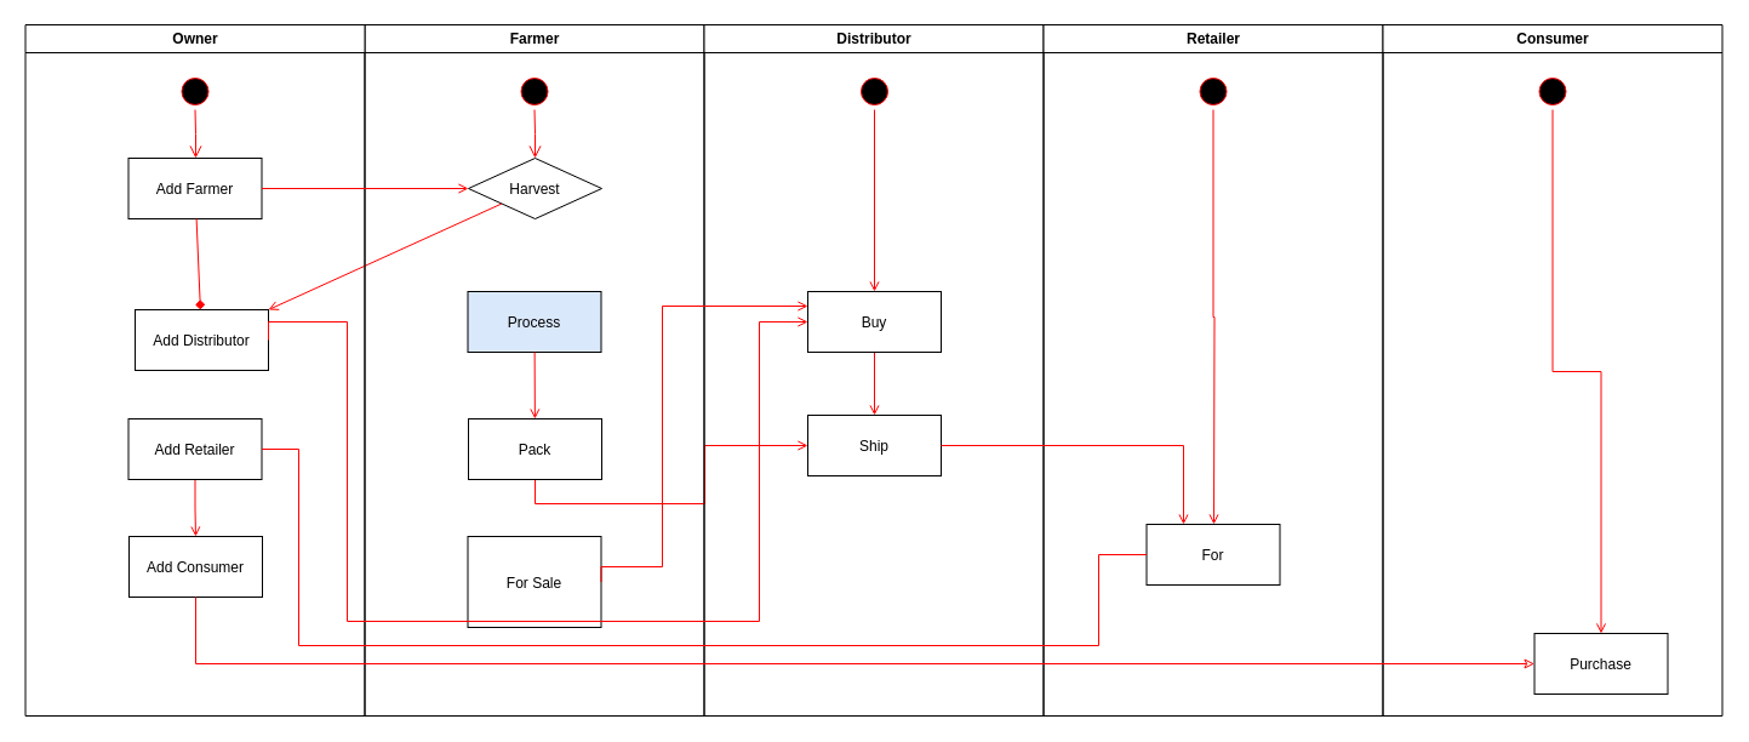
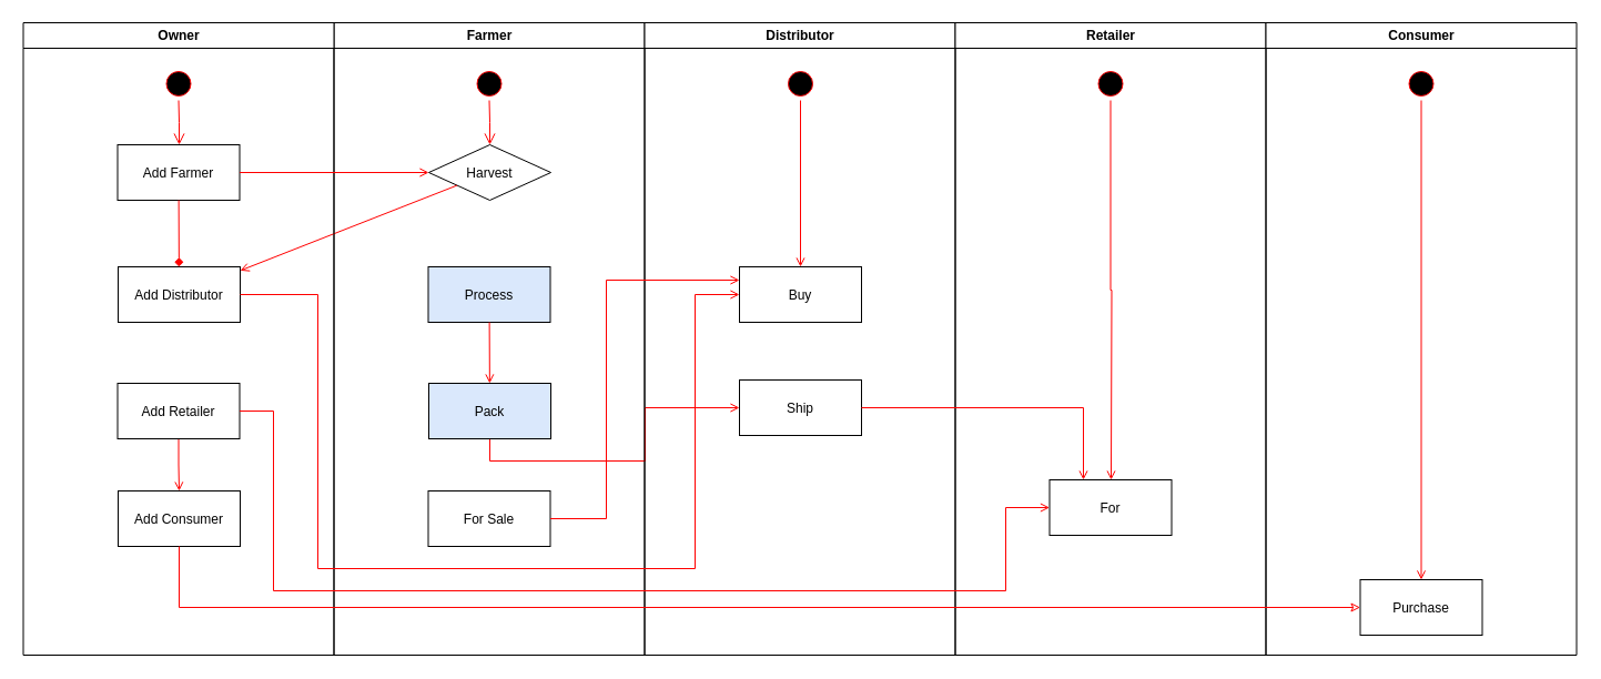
  <mxCell id="0" />
  <mxCell id="1" parent="0" />
  <mxCell id="2" value="Farmer" style="swimlane;whiteSpace=wrap;startSize=23;" parent="1" vertex="1"><mxGeometry x="300.5" y="20" width="280" height="570" as="geometry"><mxRectangle x="164.5" y="128" width="80" height="23" as="alternateBounds" /></mxGeometry></mxCell>
  <mxCell id="3" value="" style="ellipse;shape=startState;fillColor=#000000;strokeColor=#ff0000;" parent="2" vertex="1"><mxGeometry x="125" y="40" width="30" height="30" as="geometry" /></mxCell>
  <mxCell id="4" value="" style="edgeStyle=elbowEdgeStyle;elbow=horizontal;verticalAlign=bottom;endArrow=open;endSize=8;strokeColor=#FF0000;endFill=1;rounded=0" parent="2" source="3" target="5" edge="1"><mxGeometry x="100" y="40" as="geometry"><mxPoint x="115" y="110" as="targetPoint" /></mxGeometry></mxCell>
  <mxCell id="5" value="Harvest" style="rhombus;" parent="2" vertex="1"><mxGeometry x="85.5" y="110" width="110" height="50" as="geometry" /></mxCell>
  <mxCell id="6" value="Process" style="fillColor=#dae8fc;" parent="2" vertex="1"><mxGeometry x="85" y="220" width="110" height="50" as="geometry" /></mxCell>
  <mxCell id="7" value="" style="endArrow=open;strokeColor=#FF0000;endFill=1;rounded=0;" parent="2" source="5" target="29" edge="1"><mxGeometry relative="1" as="geometry" /></mxCell>
  <mxCell id="8" style="edgeStyle=orthogonalEdgeStyle;rounded=0;orthogonalLoop=1;jettySize=auto;html=1;exitX=0.5;exitY=1;exitDx=0;exitDy=0;endArrow=open;endFill=0;strokeColor=#FF0000;" parent="2" source="9" target="17" edge="1"><mxGeometry relative="1" as="geometry" /></mxCell>
- <mxCell id="9" value="Pack" style="" parent="2" vertex="1"><mxGeometry x="85.5" y="325" width="110" height="50" as="geometry" /></mxCell>
+ <mxCell id="9" value="Pack" style="fillColor=#dae8fc;" parent="2" vertex="1"><mxGeometry x="85.5" y="325" width="110" height="50" as="geometry" /></mxCell>
  <mxCell id="10" value="" style="endArrow=open;strokeColor=#FF0000;endFill=1;rounded=0" parent="2" source="6" target="9" edge="1"><mxGeometry relative="1" as="geometry" /></mxCell>
- <mxCell id="11" value="For Sale" style="" parent="2" vertex="1"><mxGeometry x="85" y="422" width="110" height="75" as="geometry" /></mxCell>
+ <mxCell id="11" value="For Sale" style="" parent="2" vertex="1"><mxGeometry x="85" y="422" width="110" height="50" as="geometry" /></mxCell>
  <mxCell id="12" value="Distributor" style="swimlane;whiteSpace=wrap" parent="1" vertex="1"><mxGeometry x="580.5" y="20" width="280" height="570" as="geometry" /></mxCell>
  <mxCell id="13" style="edgeStyle=orthogonalEdgeStyle;rounded=0;orthogonalLoop=1;jettySize=auto;html=1;exitX=0.5;exitY=1;exitDx=0;exitDy=0;entryX=0.5;entryY=0;entryDx=0;entryDy=0;endArrow=open;endFill=0;strokeColor=#FF0000;" parent="12" source="14" target="16" edge="1"><mxGeometry relative="1" as="geometry" /></mxCell>
  <mxCell id="14" value="" style="ellipse;shape=startState;fillColor=#000000;strokeColor=#ff0000;" parent="12" vertex="1"><mxGeometry x="125.5" y="40" width="30" height="30" as="geometry" /></mxCell>
- <mxCell id="15" style="edgeStyle=orthogonalEdgeStyle;rounded=0;orthogonalLoop=1;jettySize=auto;html=1;exitX=0.5;exitY=1;exitDx=0;exitDy=0;entryX=0.5;entryY=0;entryDx=0;entryDy=0;endArrow=open;endFill=0;strokeColor=#FF0000;" parent="12" source="16" target="17" edge="1"><mxGeometry relative="1" as="geometry" /></mxCell>
  <mxCell id="16" value="Buy" style="" parent="12" vertex="1"><mxGeometry x="85.5" y="220" width="110" height="50" as="geometry" /></mxCell>
  <mxCell id="17" value="Ship" style="" parent="12" vertex="1"><mxGeometry x="85.5" y="322" width="110" height="50" as="geometry" /></mxCell>
  <mxCell id="18" value="Retailer" style="swimlane;whiteSpace=wrap" parent="1" vertex="1"><mxGeometry x="860.5" y="20" width="280" height="570" as="geometry" /></mxCell>
  <mxCell id="19" value="For" style="" parent="18" vertex="1"><mxGeometry x="85" y="412" width="110" height="50" as="geometry" /></mxCell>
  <mxCell id="20" value="" style="ellipse;shape=startState;fillColor=#000000;strokeColor=#ff0000;" parent="18" vertex="1"><mxGeometry x="125" y="40" width="30" height="30" as="geometry" /></mxCell>
  <mxCell id="21" value="Consumer" style="swimlane;whiteSpace=wrap" parent="1" vertex="1"><mxGeometry x="1140.5" y="20" width="280" height="570" as="geometry" /></mxCell>
- <mxCell id="22" value="Purchase" style="" parent="21" vertex="1"><mxGeometry x="125" y="502" width="110" height="50" as="geometry" /></mxCell>
+ <mxCell id="22" value="Purchase" style="" parent="21" vertex="1"><mxGeometry x="85" y="502" width="110" height="50" as="geometry" /></mxCell>
  <mxCell id="23" style="edgeStyle=orthogonalEdgeStyle;rounded=0;orthogonalLoop=1;jettySize=auto;html=1;exitX=0.5;exitY=1;exitDx=0;exitDy=0;entryX=0.5;entryY=0;entryDx=0;entryDy=0;endArrow=open;endFill=0;strokeColor=#FF0000;" edge="1" parent="21" source="24" target="22"><mxGeometry relative="1" as="geometry" /></mxCell>
  <mxCell id="24" value="" style="ellipse;shape=startState;fillColor=#000000;strokeColor=#ff0000;" parent="21" vertex="1"><mxGeometry x="125" y="40" width="30" height="30" as="geometry" /></mxCell>
  <mxCell id="25" value="Owner" style="swimlane;whiteSpace=wrap;startSize=23;" parent="1" vertex="1"><mxGeometry x="20.5" y="20" width="280" height="570" as="geometry"><mxRectangle x="164.5" y="128" width="80" height="23" as="alternateBounds" /></mxGeometry></mxCell>
  <mxCell id="26" value="" style="ellipse;shape=startState;fillColor=#000000;strokeColor=#ff0000;" parent="25" vertex="1"><mxGeometry x="125" y="40" width="30" height="30" as="geometry" /></mxCell>
  <mxCell id="27" value="" style="edgeStyle=elbowEdgeStyle;elbow=horizontal;verticalAlign=bottom;endArrow=open;endSize=8;strokeColor=#FF0000;endFill=1;rounded=0" parent="25" source="26" target="28" edge="1"><mxGeometry x="100" y="40" as="geometry"><mxPoint x="115" y="110" as="targetPoint" /></mxGeometry></mxCell>
  <mxCell id="28" value="Add Farmer" style="" parent="25" vertex="1"><mxGeometry x="85" y="110" width="110" height="50" as="geometry" /></mxCell>
- <mxCell id="29" value="Add Distributor" style="" parent="25" vertex="1"><mxGeometry x="90.5" y="235" width="110" height="50" as="geometry" /></mxCell>
+ <mxCell id="29" value="Add Distributor" style="" parent="25" vertex="1"><mxGeometry x="85.5" y="220" width="110" height="50" as="geometry" /></mxCell>
  <mxCell id="30" value="" style="endArrow=diamond;strokeColor=#FF0000;endFill=1;rounded=0;" parent="25" source="28" target="29" edge="1"><mxGeometry relative="1" as="geometry" /></mxCell>
  <mxCell id="31" style="edgeStyle=orthogonalEdgeStyle;rounded=0;orthogonalLoop=1;jettySize=auto;html=1;exitX=0.5;exitY=1;exitDx=0;exitDy=0;entryX=0.5;entryY=0;entryDx=0;entryDy=0;fillColor=#f8cecc;strokeColor=#FF0000;endArrow=open;endFill=0;" parent="25" source="32" target="33" edge="1"><mxGeometry relative="1" as="geometry" /></mxCell>
  <mxCell id="32" value="Add Retailer" style="" parent="25" vertex="1"><mxGeometry x="85" y="325" width="110" height="50" as="geometry" /></mxCell>
  <mxCell id="33" value="Add Consumer" style="" parent="25" vertex="1"><mxGeometry x="85.5" y="422" width="110" height="50" as="geometry" /></mxCell>
  <mxCell id="34" style="edgeStyle=orthogonalEdgeStyle;rounded=0;orthogonalLoop=1;jettySize=auto;html=1;exitX=1;exitY=0.5;exitDx=0;exitDy=0;entryX=0;entryY=0.5;entryDx=0;entryDy=0;endArrow=open;endFill=0;strokeColor=#FF0000;" parent="1" source="28" target="5" edge="1"><mxGeometry relative="1" as="geometry" /></mxCell>
  <mxCell id="35" style="edgeStyle=orthogonalEdgeStyle;rounded=0;orthogonalLoop=1;jettySize=auto;html=1;exitX=1;exitY=0.5;exitDx=0;exitDy=0;entryX=0;entryY=0.5;entryDx=0;entryDy=0;endArrow=open;endFill=0;strokeColor=#FF0000;" parent="1" source="29" target="16" edge="1"><mxGeometry relative="1" as="geometry"><Array as="points"><mxPoint x="286" y="265" /><mxPoint x="286" y="512" /><mxPoint x="626" y="512" /><mxPoint x="626" y="265" /></Array></mxGeometry></mxCell>
  <mxCell id="36" style="edgeStyle=orthogonalEdgeStyle;rounded=0;orthogonalLoop=1;jettySize=auto;html=1;exitX=1;exitY=0.5;exitDx=0;exitDy=0;endArrow=open;endFill=0;strokeColor=#FF0000;" parent="1" source="11" edge="1"><mxGeometry relative="1" as="geometry"><Array as="points"><mxPoint x="546" y="467" /><mxPoint x="546" y="252" /><mxPoint x="666" y="252" /></Array><mxPoint x="666" y="252" as="targetPoint" /></mxGeometry></mxCell>
- <mxCell id="37" style="edgeStyle=orthogonalEdgeStyle;rounded=0;orthogonalLoop=1;jettySize=auto;html=1;exitX=1;exitY=0.5;exitDx=0;exitDy=0;entryX=0;entryY=0.5;entryDx=0;entryDy=0;strokeColor=#FF0000;endArrow=none;endFill=0;" edge="1" parent="1" source="32" target="19"><mxGeometry relative="1" as="geometry"><Array as="points"><mxPoint x="246" y="370" /><mxPoint x="246" y="532" /><mxPoint x="906" y="532" /><mxPoint x="906" y="457" /></Array></mxGeometry></mxCell>
+ <mxCell id="37" style="edgeStyle=orthogonalEdgeStyle;rounded=0;orthogonalLoop=1;jettySize=auto;html=1;exitX=1;exitY=0.5;exitDx=0;exitDy=0;entryX=0;entryY=0.5;entryDx=0;entryDy=0;strokeColor=#FF0000;endArrow=open;endFill=0;" edge="1" parent="1" source="32" target="19"><mxGeometry relative="1" as="geometry"><Array as="points"><mxPoint x="246" y="370" /><mxPoint x="246" y="532" /><mxPoint x="906" y="532" /><mxPoint x="906" y="457" /></Array></mxGeometry></mxCell>
  <mxCell id="38" style="edgeStyle=orthogonalEdgeStyle;rounded=0;orthogonalLoop=1;jettySize=auto;html=1;exitX=1;exitY=0.5;exitDx=0;exitDy=0;endArrow=open;endFill=0;strokeColor=#FF0000;" edge="1" parent="1" source="17"><mxGeometry relative="1" as="geometry"><mxPoint x="976" y="432" as="targetPoint" /><Array as="points"><mxPoint x="976" y="367" /><mxPoint x="976" y="432" /></Array></mxGeometry></mxCell>
  <mxCell id="39" style="edgeStyle=orthogonalEdgeStyle;rounded=0;orthogonalLoop=1;jettySize=auto;html=1;exitX=0.5;exitY=1;exitDx=0;exitDy=0;entryX=0;entryY=0.5;entryDx=0;entryDy=0;endArrow=classic;endFill=0;strokeColor=#FF0000;" edge="1" parent="1" source="33" target="22"><mxGeometry relative="1" as="geometry" /></mxCell>
  <mxCell id="40" style="edgeStyle=orthogonalEdgeStyle;rounded=0;orthogonalLoop=1;jettySize=auto;html=1;exitX=0.5;exitY=1;exitDx=0;exitDy=0;endArrow=open;endFill=0;strokeColor=#FF0000;" edge="1" parent="1" source="20"><mxGeometry relative="1" as="geometry"><mxPoint x="1001" y="432" as="targetPoint" /></mxGeometry></mxCell>
